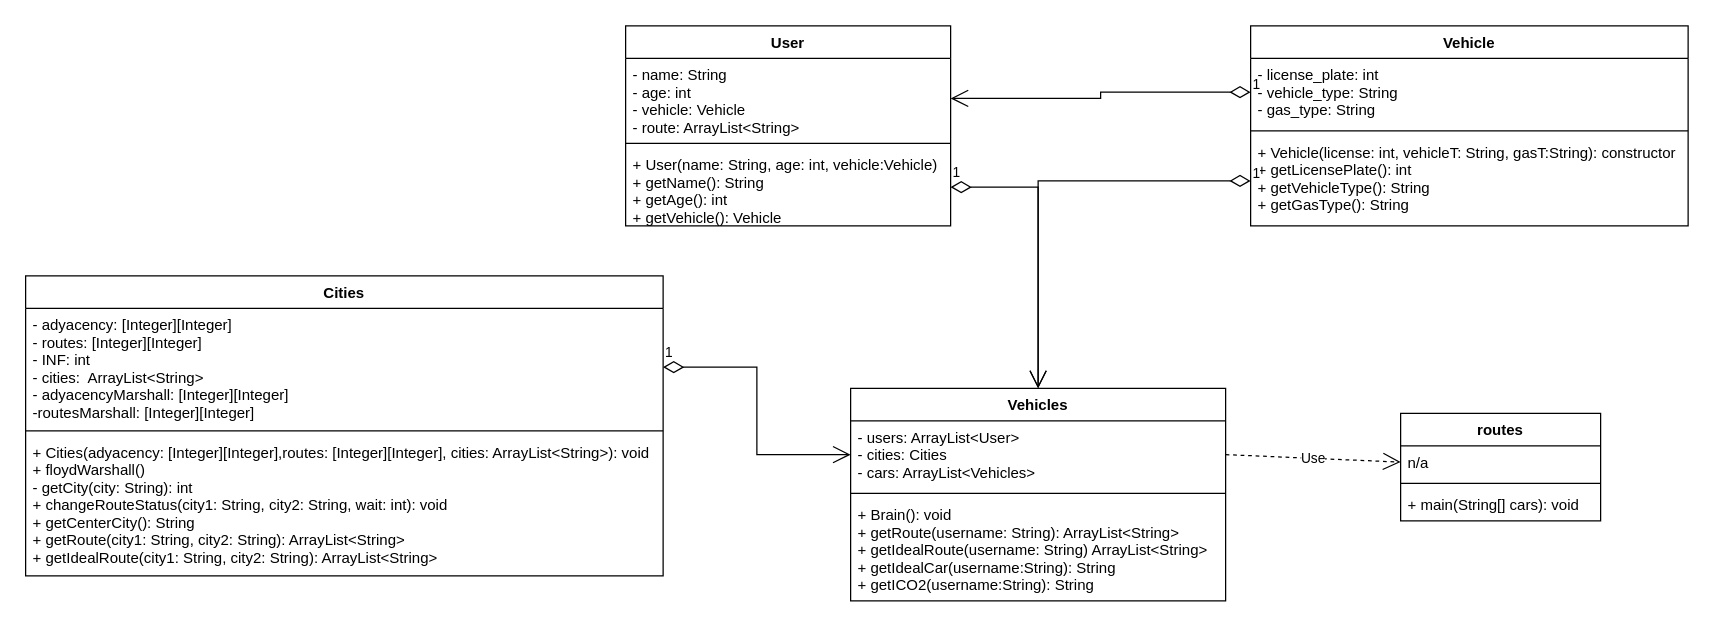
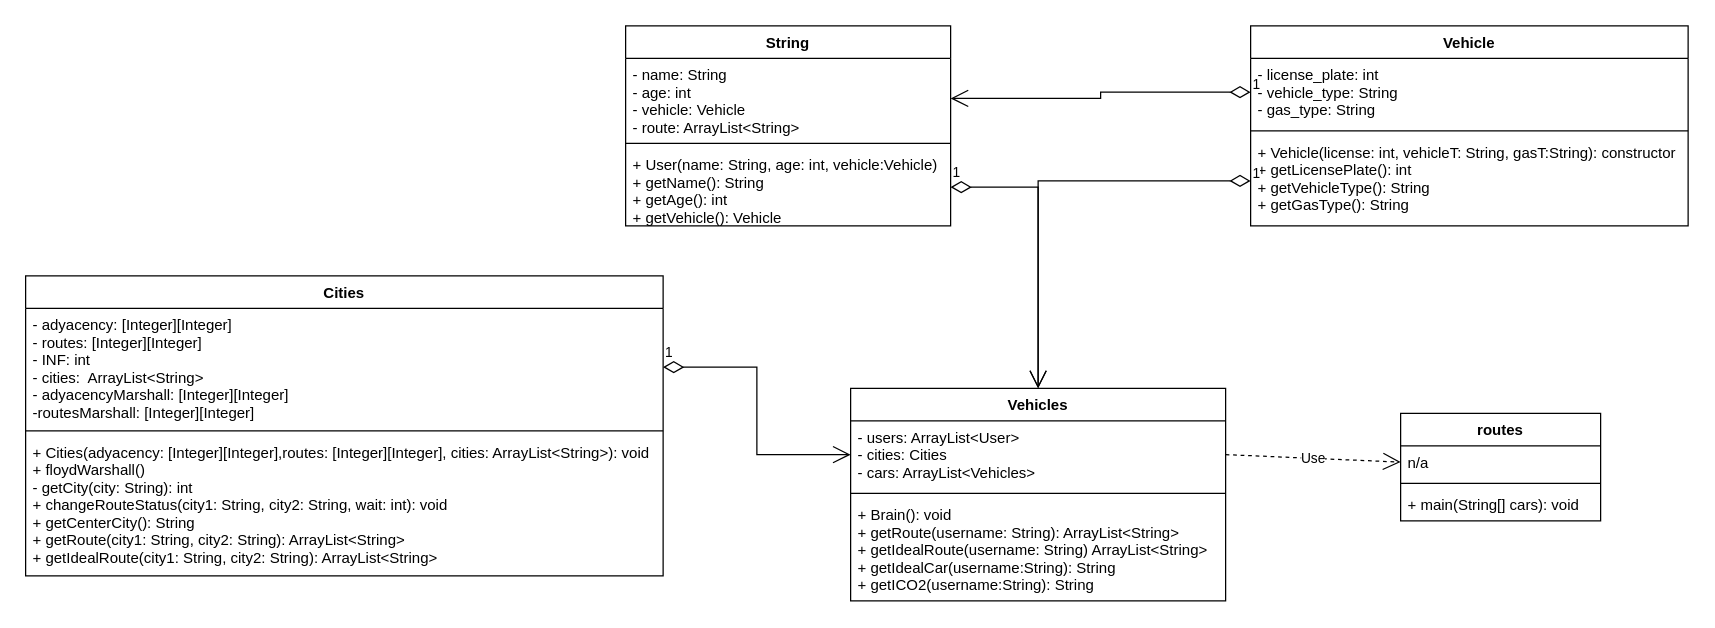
  <mxCell id="0" />
  <mxCell id="1" parent="0" />
- <mxCell id="2" value="User" style="swimlane;fontStyle=1;align=center;verticalAlign=top;childLayout=stackLayout;horizontal=1;startSize=26;horizontalStack=0;resizeParent=1;resizeParentMax=0;resizeLast=0;collapsible=1;marginBottom=0;" vertex="1" parent="1"><mxGeometry x="500" y="20" width="260" height="160" as="geometry" /></mxCell>
+ <mxCell id="2" value="String" style="swimlane;fontStyle=1;align=center;verticalAlign=top;childLayout=stackLayout;horizontal=1;startSize=26;horizontalStack=0;resizeParent=1;resizeParentMax=0;resizeLast=0;collapsible=1;marginBottom=0;" vertex="1" parent="1"><mxGeometry x="500" y="20" width="260" height="160" as="geometry" /></mxCell>
  <mxCell id="3" value="- name: String&#10;- age: int&#10;- vehicle: Vehicle&#10;- route: ArrayList&lt;String&gt;" style="text;strokeColor=none;fillColor=none;align=left;verticalAlign=top;spacingLeft=4;spacingRight=4;overflow=hidden;rotatable=0;points=[[0,0.5],[1,0.5]];portConstraint=eastwest;" vertex="1" parent="2"><mxGeometry y="26" width="260" height="64" as="geometry" /></mxCell>
  <mxCell id="4" value="" style="line;strokeWidth=1;fillColor=none;align=left;verticalAlign=middle;spacingTop=-1;spacingLeft=3;spacingRight=3;rotatable=0;labelPosition=right;points=[];portConstraint=eastwest;" vertex="1" parent="2"><mxGeometry y="90" width="260" height="8" as="geometry" /></mxCell>
  <mxCell id="5" value="+ User(name: String, age: int, vehicle:Vehicle)&#10;+ getName(): String&#10;+ getAge(): int&#10;+ getVehicle(): Vehicle" style="text;strokeColor=none;fillColor=none;align=left;verticalAlign=top;spacingLeft=4;spacingRight=4;overflow=hidden;rotatable=0;points=[[0,0.5],[1,0.5]];portConstraint=eastwest;" vertex="1" parent="2"><mxGeometry y="98" width="260" height="62" as="geometry" /></mxCell>
  <mxCell id="6" value="Vehicle" style="swimlane;fontStyle=1;align=center;verticalAlign=top;childLayout=stackLayout;horizontal=1;startSize=26;horizontalStack=0;resizeParent=1;resizeParentMax=0;resizeLast=0;collapsible=1;marginBottom=0;" vertex="1" parent="1"><mxGeometry x="1000" y="20" width="350" height="160" as="geometry" /></mxCell>
  <mxCell id="7" value="- license_plate: int&#10;- vehicle_type: String&#10;- gas_type: String" style="text;strokeColor=none;fillColor=none;align=left;verticalAlign=top;spacingLeft=4;spacingRight=4;overflow=hidden;rotatable=0;points=[[0,0.5],[1,0.5]];portConstraint=eastwest;" vertex="1" parent="6"><mxGeometry y="26" width="350" height="54" as="geometry" /></mxCell>
  <mxCell id="8" value="" style="line;strokeWidth=1;fillColor=none;align=left;verticalAlign=middle;spacingTop=-1;spacingLeft=3;spacingRight=3;rotatable=0;labelPosition=right;points=[];portConstraint=eastwest;" vertex="1" parent="6"><mxGeometry y="80" width="350" height="8" as="geometry" /></mxCell>
  <mxCell id="9" value="+ Vehicle(license: int, vehicleT: String, gasT:String): constructor&#10;+ getLicensePlate(): int&#10;+ getVehicleType(): String&#10;+ getGasType(): String" style="text;strokeColor=none;fillColor=none;align=left;verticalAlign=top;spacingLeft=4;spacingRight=4;overflow=hidden;rotatable=0;points=[[0,0.5],[1,0.5]];portConstraint=eastwest;" vertex="1" parent="6"><mxGeometry y="88" width="350" height="72" as="geometry" /></mxCell>
  <mxCell id="10" value="Cities" style="swimlane;fontStyle=1;align=center;verticalAlign=top;childLayout=stackLayout;horizontal=1;startSize=26;horizontalStack=0;resizeParent=1;resizeParentMax=0;resizeLast=0;collapsible=1;marginBottom=0;" vertex="1" parent="1"><mxGeometry x="20" y="220" width="510" height="240" as="geometry" /></mxCell>
  <mxCell id="11" value="- adyacency: [Integer][Integer]&#10;- routes: [Integer][Integer]&#10;- INF: int&#10;- cities:  ArrayList&lt;String&gt;&#10;- adyacencyMarshall: [Integer][Integer]&#10;-routesMarshall: [Integer][Integer]" style="text;strokeColor=none;fillColor=none;align=left;verticalAlign=top;spacingLeft=4;spacingRight=4;overflow=hidden;rotatable=0;points=[[0,0.5],[1,0.5]];portConstraint=eastwest;" vertex="1" parent="10"><mxGeometry y="26" width="510" height="94" as="geometry" /></mxCell>
  <mxCell id="12" value="" style="line;strokeWidth=1;fillColor=none;align=left;verticalAlign=middle;spacingTop=-1;spacingLeft=3;spacingRight=3;rotatable=0;labelPosition=right;points=[];portConstraint=eastwest;" vertex="1" parent="10"><mxGeometry y="120" width="510" height="8" as="geometry" /></mxCell>
  <mxCell id="13" value="+ Cities(adyacency: [Integer][Integer],routes: [Integer][Integer], cities: ArrayList&lt;String&gt;): void&#10;+ floydWarshall()&#10;- getCity(city: String): int&#10;+ changeRouteStatus(city1: String, city2: String, wait: int): void&#10;+ getCenterCity(): String &#10;+ getRoute(city1: String, city2: String): ArrayList&lt;String&gt;&#10;+ getIdealRoute(city1: String, city2: String): ArrayList&lt;String&gt;&#10;" style="text;strokeColor=none;fillColor=none;align=left;verticalAlign=top;spacingLeft=4;spacingRight=4;overflow=hidden;rotatable=0;points=[[0,0.5],[1,0.5]];portConstraint=eastwest;" vertex="1" parent="10"><mxGeometry y="128" width="510" height="112" as="geometry" /></mxCell>
  <mxCell id="14" value="Vehicles" style="swimlane;fontStyle=1;align=center;verticalAlign=top;childLayout=stackLayout;horizontal=1;startSize=26;horizontalStack=0;resizeParent=1;resizeParentMax=0;resizeLast=0;collapsible=1;marginBottom=0;" vertex="1" parent="1"><mxGeometry x="680" y="310" width="300" height="170" as="geometry" /></mxCell>
  <mxCell id="15" value="- users: ArrayList&lt;User&gt;&#10;- cities: Cities&#10;- cars: ArrayList&lt;Vehicles&gt;" style="text;strokeColor=none;fillColor=none;align=left;verticalAlign=top;spacingLeft=4;spacingRight=4;overflow=hidden;rotatable=0;points=[[0,0.5],[1,0.5]];portConstraint=eastwest;" vertex="1" parent="14"><mxGeometry y="26" width="300" height="54" as="geometry" /></mxCell>
  <mxCell id="16" value="" style="line;strokeWidth=1;fillColor=none;align=left;verticalAlign=middle;spacingTop=-1;spacingLeft=3;spacingRight=3;rotatable=0;labelPosition=right;points=[];portConstraint=eastwest;" vertex="1" parent="14"><mxGeometry y="80" width="300" height="8" as="geometry" /></mxCell>
  <mxCell id="17" value="+ Brain(): void&#10;+ getRoute(username: String): ArrayList&lt;String&gt;&#10;+ getIdealRoute(username: String) ArrayList&lt;String&gt;&#10;+ getIdealCar(username:String): String&#10;+ getICO2(username:String): String" style="text;strokeColor=none;fillColor=none;align=left;verticalAlign=top;spacingLeft=4;spacingRight=4;overflow=hidden;rotatable=0;points=[[0,0.5],[1,0.5]];portConstraint=eastwest;" vertex="1" parent="14"><mxGeometry y="88" width="300" height="82" as="geometry" /></mxCell>
  <mxCell id="18" value="routes" style="swimlane;fontStyle=1;align=center;verticalAlign=top;childLayout=stackLayout;horizontal=1;startSize=26;horizontalStack=0;resizeParent=1;resizeParentMax=0;resizeLast=0;collapsible=1;marginBottom=0;" vertex="1" parent="1"><mxGeometry x="1120" y="330" width="160" height="86" as="geometry" /></mxCell>
  <mxCell id="19" value="n/a" style="text;strokeColor=none;fillColor=none;align=left;verticalAlign=top;spacingLeft=4;spacingRight=4;overflow=hidden;rotatable=0;points=[[0,0.5],[1,0.5]];portConstraint=eastwest;" vertex="1" parent="18"><mxGeometry y="26" width="160" height="26" as="geometry" /></mxCell>
  <mxCell id="20" value="" style="line;strokeWidth=1;fillColor=none;align=left;verticalAlign=middle;spacingTop=-1;spacingLeft=3;spacingRight=3;rotatable=0;labelPosition=right;points=[];portConstraint=eastwest;" vertex="1" parent="18"><mxGeometry y="52" width="160" height="8" as="geometry" /></mxCell>
  <mxCell id="21" value="+ main(String[] cars): void" style="text;strokeColor=none;fillColor=none;align=left;verticalAlign=top;spacingLeft=4;spacingRight=4;overflow=hidden;rotatable=0;points=[[0,0.5],[1,0.5]];portConstraint=eastwest;" vertex="1" parent="18"><mxGeometry y="60" width="160" height="26" as="geometry" /></mxCell>
  <mxCell id="22" value="1" style="endArrow=open;html=1;endSize=12;startArrow=diamondThin;startSize=14;startFill=0;edgeStyle=orthogonalEdgeStyle;align=left;verticalAlign=bottom;rounded=0;exitX=0;exitY=0.5;exitDx=0;exitDy=0;entryX=1;entryY=0.5;entryDx=0;entryDy=0;" edge="1" parent="1" source="7" target="3"><mxGeometry x="-1" y="3" relative="1" as="geometry"><mxPoint x="1000" y="230" as="sourcePoint" /><mxPoint x="1160" y="230" as="targetPoint" /></mxGeometry></mxCell>
  <mxCell id="23" value="1" style="endArrow=open;html=1;endSize=12;startArrow=diamondThin;startSize=14;startFill=0;edgeStyle=orthogonalEdgeStyle;align=left;verticalAlign=bottom;rounded=0;entryX=0.5;entryY=0;entryDx=0;entryDy=0;exitX=0;exitY=0.5;exitDx=0;exitDy=0;" edge="1" parent="1" source="9" target="14"><mxGeometry x="-1" y="3" relative="1" as="geometry"><mxPoint x="1260" y="250" as="sourcePoint" /><mxPoint x="1420" y="250" as="targetPoint" /></mxGeometry></mxCell>
  <mxCell id="24" value="1" style="endArrow=open;html=1;endSize=12;startArrow=diamondThin;startSize=14;startFill=0;edgeStyle=orthogonalEdgeStyle;align=left;verticalAlign=bottom;rounded=0;entryX=0;entryY=0.5;entryDx=0;entryDy=0;exitX=1;exitY=0.5;exitDx=0;exitDy=0;" edge="1" parent="1" source="11" target="15"><mxGeometry x="-1" y="3" relative="1" as="geometry"><mxPoint x="550" y="590" as="sourcePoint" /><mxPoint x="710" y="590" as="targetPoint" /></mxGeometry></mxCell>
  <mxCell id="25" value="Use" style="endArrow=open;endSize=12;dashed=1;html=1;rounded=0;entryX=0;entryY=0.5;entryDx=0;entryDy=0;exitX=1;exitY=0.5;exitDx=0;exitDy=0;" edge="1" parent="1" source="15" target="19"><mxGeometry width="160" relative="1" as="geometry"><mxPoint x="830" y="540" as="sourcePoint" /><mxPoint x="990" y="540" as="targetPoint" /></mxGeometry></mxCell>
  <mxCell id="26" value="1" style="endArrow=open;html=1;endSize=12;startArrow=diamondThin;startSize=14;startFill=0;edgeStyle=orthogonalEdgeStyle;align=left;verticalAlign=bottom;rounded=0;exitX=1;exitY=0.5;exitDx=0;exitDy=0;entryX=0.5;entryY=0;entryDx=0;entryDy=0;" edge="1" parent="1" source="5" target="14"><mxGeometry x="-1" y="3" relative="1" as="geometry"><mxPoint x="650" y="260" as="sourcePoint" /><mxPoint x="810" y="260" as="targetPoint" /></mxGeometry></mxCell>
